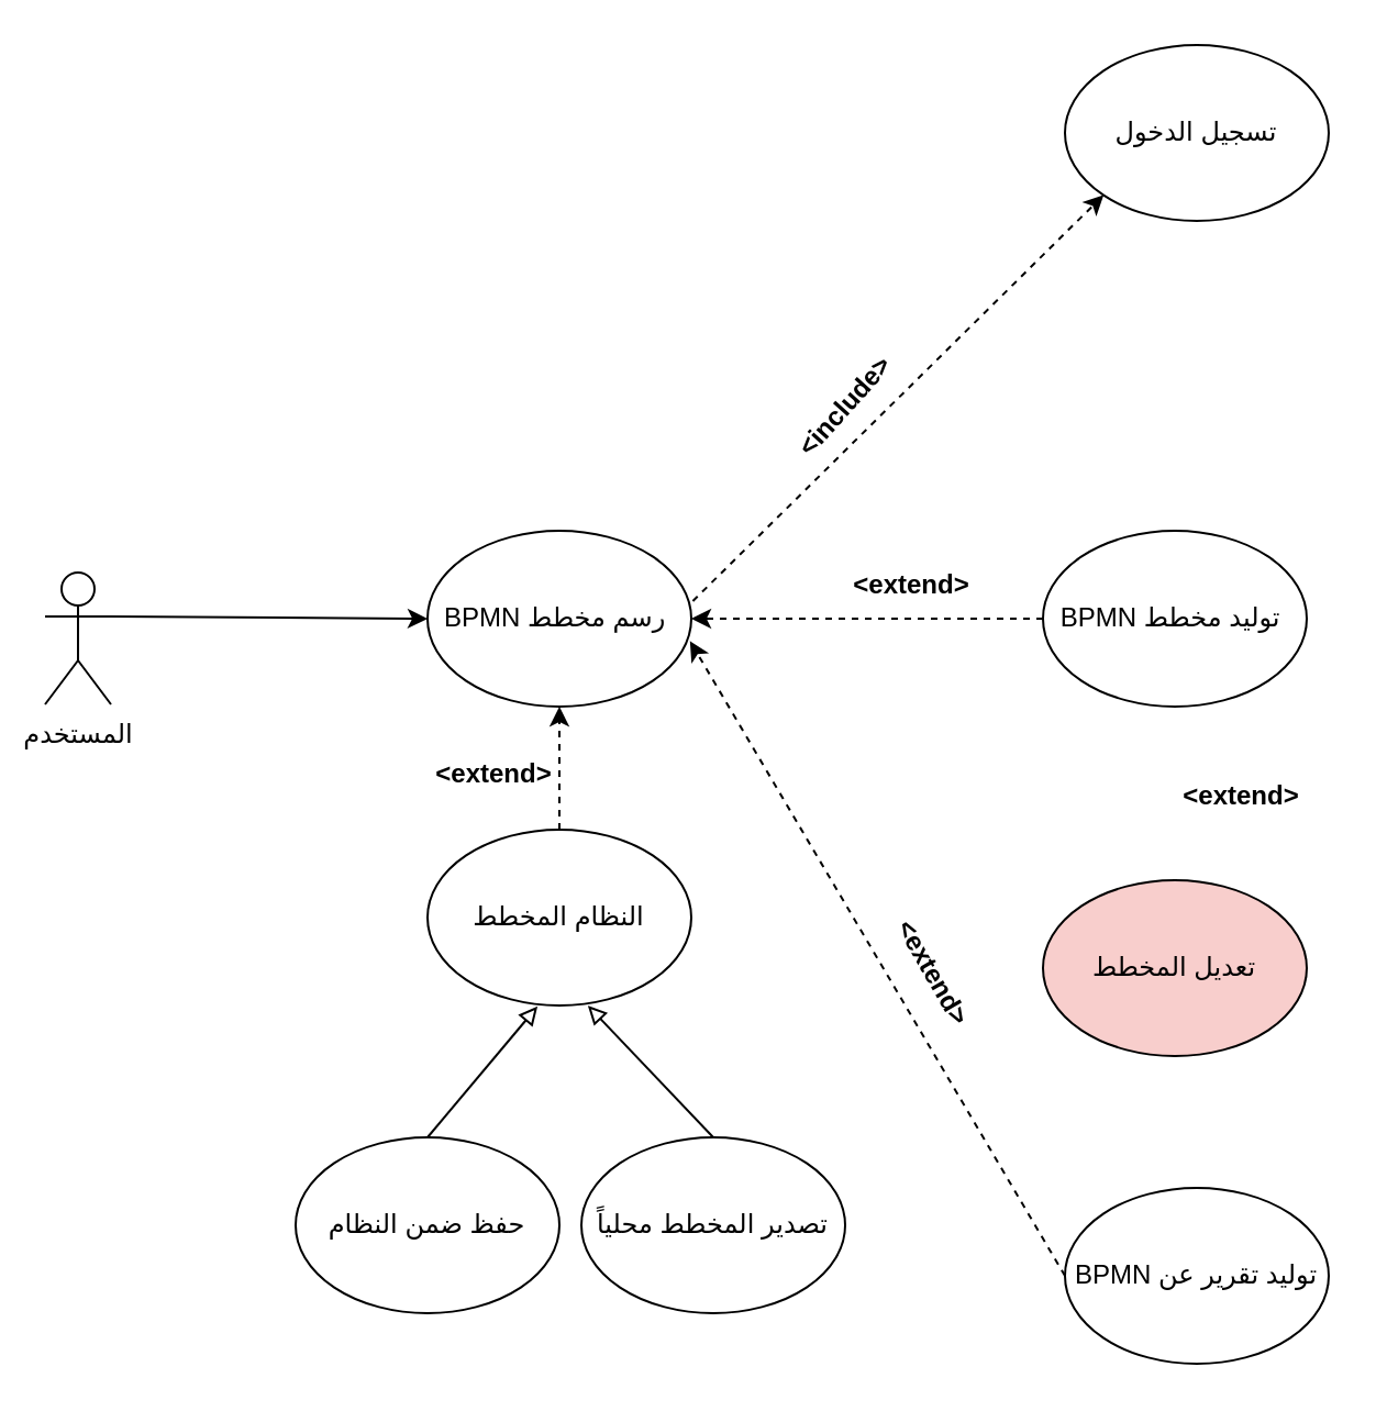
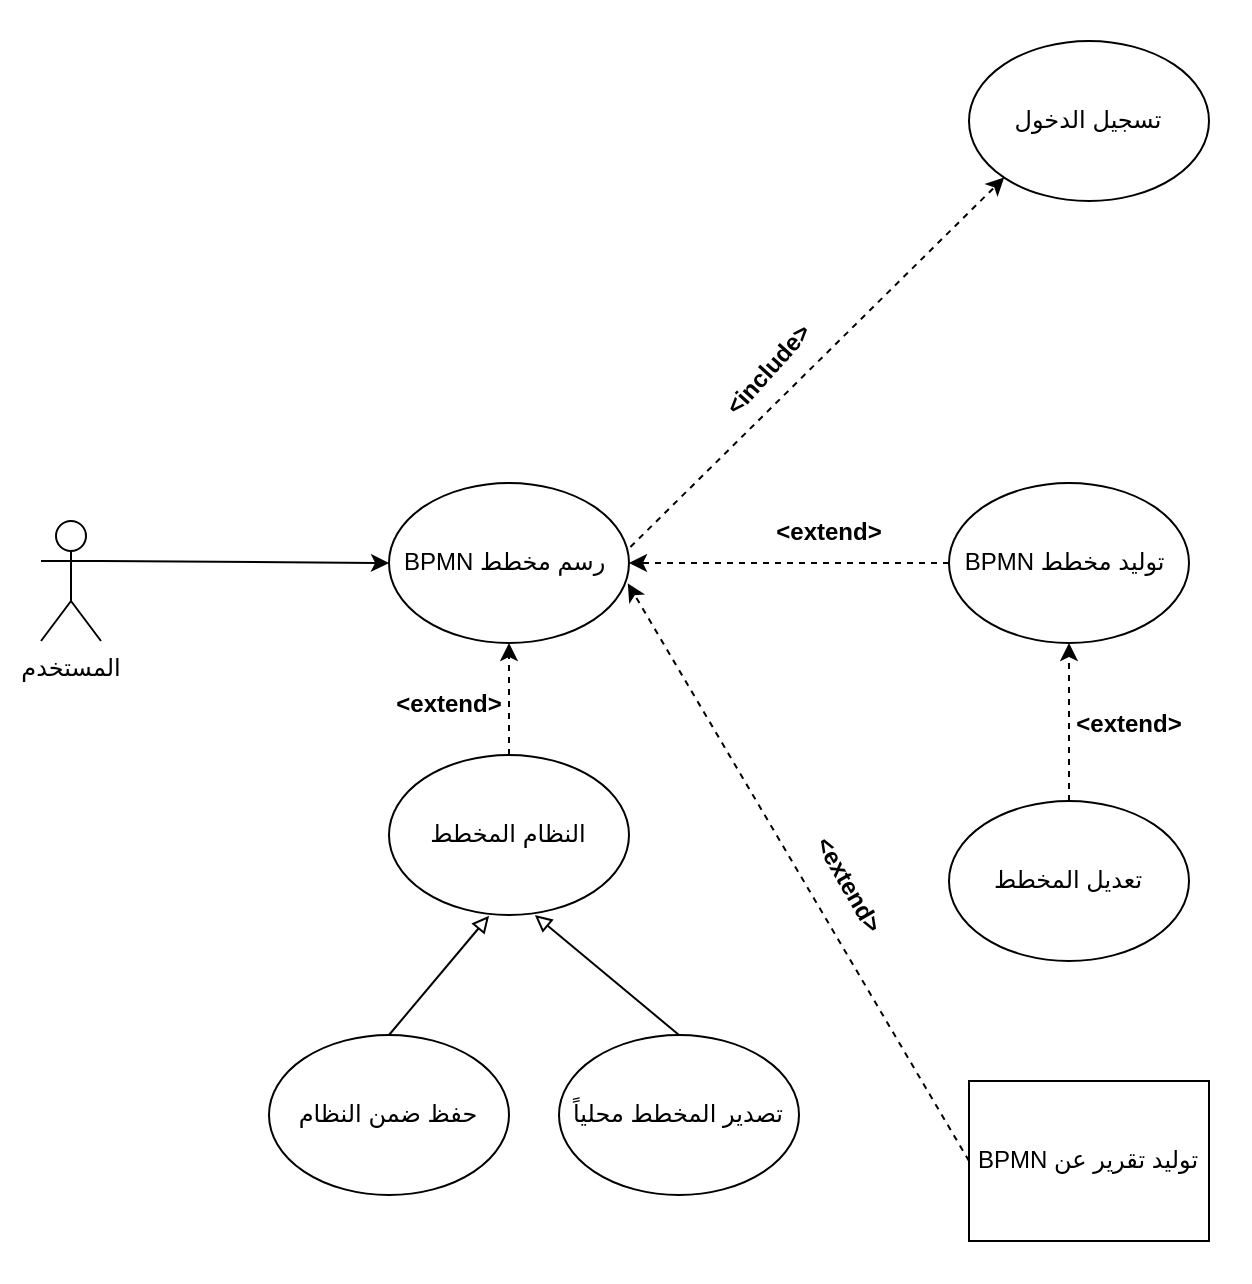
  <mxCell id="0" />
  <mxCell id="1" parent="0" />
  <mxCell id="2" value="المستخدم" style="shape=umlActor;verticalLabelPosition=bottom;verticalAlign=top;html=1;outlineConnect=0;" vertex="1" parent="1"><mxGeometry x="20" y="260" width="30" height="60" as="geometry" /></mxCell>
  <mxCell id="3" value="تسجيل الدخول" style="ellipse;whiteSpace=wrap;html=1;" vertex="1" parent="1"><mxGeometry x="484" y="20" width="120" height="80" as="geometry" /></mxCell>
  <mxCell id="4" value="BPMN&amp;nbsp;رسم مخطط&amp;nbsp;" style="ellipse;whiteSpace=wrap;html=1;" vertex="1" parent="1"><mxGeometry x="194" y="241" width="120" height="80" as="geometry" /></mxCell>
  <mxCell id="5" style="rounded=0;orthogonalLoop=1;jettySize=auto;html=1;entryX=0;entryY=0.5;entryDx=0;entryDy=0;exitX=1;exitY=0.333;exitDx=0;exitDy=0;exitPerimeter=0;" edge="1" parent="1" target="4" source="2"><mxGeometry relative="1" as="geometry"><mxPoint x="-26" y="-120" as="sourcePoint" /><mxPoint x="184" y="286" as="targetPoint" /></mxGeometry></mxCell>
  <mxCell id="6" style="rounded=0;orthogonalLoop=1;jettySize=auto;html=1;dashed=1;exitX=1.006;exitY=0.4;exitDx=0;exitDy=0;entryX=0;entryY=1;entryDx=0;entryDy=0;exitPerimeter=0;" edge="1" parent="1" source="4" target="3"><mxGeometry relative="1" as="geometry"><mxPoint x="374" y="241" as="sourcePoint" /><mxPoint x="597" y="0" as="targetPoint" /></mxGeometry></mxCell>
  <mxCell id="7" value="&lt;b&gt;&amp;lt;include&amp;gt;&lt;/b&gt;" style="text;html=1;align=center;verticalAlign=middle;resizable=0;points=[];autosize=1;strokeColor=none;fillColor=none;rotation=-48;" vertex="1" parent="1"><mxGeometry x="344" y="170" width="80" height="30" as="geometry" /></mxCell>
  <mxCell id="8" value="BPMN توليد مخطط&amp;nbsp;" style="ellipse;whiteSpace=wrap;html=1;" vertex="1" parent="1"><mxGeometry x="474" y="241" width="120" height="80" as="geometry" /></mxCell>
  <mxCell id="9" style="rounded=0;orthogonalLoop=1;jettySize=auto;html=1;dashed=1;exitX=0;exitY=0.5;exitDx=0;exitDy=0;entryX=1;entryY=0.5;entryDx=0;entryDy=0;" edge="1" parent="1" source="8" target="4"><mxGeometry relative="1" as="geometry"><mxPoint x="324" y="291" as="sourcePoint" /><mxPoint x="314" y="280" as="targetPoint" /></mxGeometry></mxCell>
  <mxCell id="10" value="&lt;b&gt;&amp;lt;extend&amp;gt;&lt;/b&gt;" style="text;html=1;align=center;verticalAlign=middle;resizable=0;points=[];autosize=1;strokeColor=none;fillColor=none;rotation=0;" vertex="1" parent="1"><mxGeometry x="374" y="251" width="80" height="30" as="geometry" /></mxCell>
  <mxCell id="11" value="النظام المخطط" style="ellipse;whiteSpace=wrap;html=1;" vertex="1" parent="1"><mxGeometry x="194" y="377" width="120" height="80" as="geometry" /></mxCell>
- <mxCell id="12" value="تصدير المخطط محلياً" style="ellipse;whiteSpace=wrap;html=1;" vertex="1" parent="1"><mxGeometry x="264" y="517" width="120" height="80" as="geometry" /></mxCell>
+ <mxCell id="12" value="تصدير المخطط محلياً" style="ellipse;whiteSpace=wrap;html=1;" vertex="1" parent="1"><mxGeometry x="279" y="517" width="120" height="80" as="geometry" /></mxCell>
  <mxCell id="13" value="حفظ ضمن النظام" style="ellipse;whiteSpace=wrap;html=1;" vertex="1" parent="1"><mxGeometry x="134" y="517" width="120" height="80" as="geometry" /></mxCell>
  <mxCell id="14" value="&lt;b&gt;&amp;lt;extend&amp;gt;&lt;/b&gt;" style="text;html=1;align=center;verticalAlign=middle;resizable=0;points=[];autosize=1;strokeColor=none;fillColor=none;rotation=0;" vertex="1" parent="1"><mxGeometry x="184" y="337" width="80" height="30" as="geometry" /></mxCell>
  <mxCell id="15" style="rounded=0;orthogonalLoop=1;jettySize=auto;html=1;dashed=1;exitX=0.5;exitY=0;exitDx=0;exitDy=0;entryX=0.5;entryY=1;entryDx=0;entryDy=0;" edge="1" parent="1" source="11" target="4"><mxGeometry relative="1" as="geometry"><mxPoint x="214" y="337" as="sourcePoint" /><mxPoint x="254" y="337" as="targetPoint" /></mxGeometry></mxCell>
+ <mxCell id="16" style="rounded=0;orthogonalLoop=1;jettySize=auto;html=1;dashed=1;exitX=0.5;exitY=0;exitDx=0;exitDy=0;entryX=0.5;entryY=1;entryDx=0;entryDy=0;" edge="1" parent="1" source="18" target="8"><mxGeometry relative="1" as="geometry"><mxPoint x="844" y="281" as="sourcePoint" /><mxPoint x="644" y="281" as="targetPoint" /></mxGeometry></mxCell>
  <mxCell id="17" value="&lt;b&gt;&amp;lt;extend&amp;gt;&lt;/b&gt;" style="text;html=1;align=center;verticalAlign=middle;resizable=0;points=[];autosize=1;strokeColor=none;fillColor=none;rotation=0;" vertex="1" parent="1"><mxGeometry x="524" y="347" width="80" height="30" as="geometry" /></mxCell>
- <mxCell id="18" value="تعديل المخطط" style="ellipse;whiteSpace=wrap;html=1;fillColor=#f8cecc;" vertex="1" parent="1"><mxGeometry x="474" y="400" width="120" height="80" as="geometry" /></mxCell>
+ <mxCell id="18" value="تعديل المخطط" style="ellipse;whiteSpace=wrap;html=1;" vertex="1" parent="1"><mxGeometry x="474" y="400" width="120" height="80" as="geometry" /></mxCell>
  <mxCell id="19" style="rounded=0;orthogonalLoop=1;jettySize=auto;html=1;dashed=1;entryX=0.995;entryY=0.627;entryDx=0;entryDy=0;exitX=0;exitY=0.5;exitDx=0;exitDy=0;entryPerimeter=0;" edge="1" parent="1" source="20" target="4"><mxGeometry relative="1" as="geometry"><mxPoint x="464" y="350" as="sourcePoint" /><mxPoint x="324" y="291" as="targetPoint" /></mxGeometry></mxCell>
- <mxCell id="20" value="BPMN توليد تقرير عن" style="ellipse;whiteSpace=wrap;html=1;" vertex="1" parent="1"><mxGeometry x="484" y="540" width="120" height="80" as="geometry" /></mxCell>
+ <mxCell id="20" value="BPMN توليد تقرير عن" style="whiteSpace=wrap;html=1;rounded=0;" vertex="1" parent="1"><mxGeometry x="484" y="540" width="120" height="80" as="geometry" /></mxCell>
  <mxCell id="21" value="&lt;b&gt;&amp;lt;extend&amp;gt;&lt;/b&gt;" style="text;html=1;align=center;verticalAlign=middle;resizable=0;points=[];autosize=1;strokeColor=none;fillColor=none;rotation=60;" vertex="1" parent="1"><mxGeometry x="384" y="427" width="80" height="30" as="geometry" /></mxCell>
  <mxCell id="22" value="" style="endArrow=block;html=1;rounded=0;entryX=0.417;entryY=1.005;entryDx=0;entryDy=0;entryPerimeter=0;exitX=0.5;exitY=0;exitDx=0;exitDy=0;endFill=0;" edge="1" parent="1" source="13" target="11"><mxGeometry width="50" height="50" relative="1" as="geometry"><mxPoint x="144" y="500" as="sourcePoint" /><mxPoint x="194" y="450" as="targetPoint" /></mxGeometry></mxCell>
  <mxCell id="23" value="" style="endArrow=block;html=1;rounded=0;entryX=0.608;entryY=1.001;entryDx=0;entryDy=0;entryPerimeter=0;exitX=0.5;exitY=0;exitDx=0;exitDy=0;endFill=0;" edge="1" parent="1" source="12" target="11"><mxGeometry width="50" height="50" relative="1" as="geometry"><mxPoint x="144" y="527" as="sourcePoint" /><mxPoint x="236" y="463" as="targetPoint" /></mxGeometry></mxCell>
